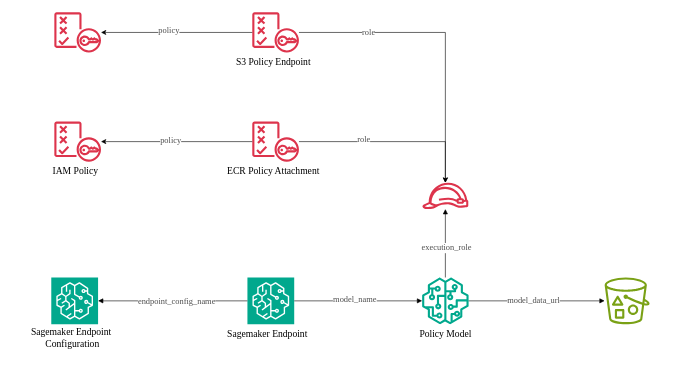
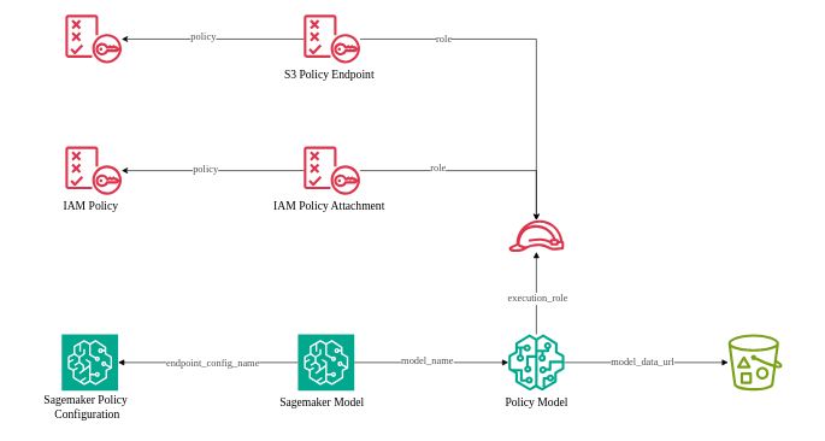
  <mxCell id="0" />
  <mxCell id="1" parent="0" />
  <mxCell id="2" value="" style="group;fontFamily=Verdana;" vertex="1" connectable="0" parent="1"><mxGeometry x="370" y="462" width="170" height="108" as="geometry" /></mxCell>
  <mxCell id="3" value="" style="sketch=0;points=[[0,0,0],[0.25,0,0],[0.5,0,0],[0.75,0,0],[1,0,0],[0,1,0],[0.25,1,0],[0.5,1,0],[0.75,1,0],[1,1,0],[0,0.25,0],[0,0.5,0],[0,0.75,0],[1,0.25,0],[1,0.5,0],[1,0.75,0]];outlineConnect=0;fontColor=#232F3E;fillColor=#01A88D;strokeColor=#ffffff;dashed=0;verticalLabelPosition=bottom;verticalAlign=top;align=center;html=1;fontSize=12;fontStyle=0;aspect=fixed;shape=mxgraph.aws4.resourceIcon;resIcon=mxgraph.aws4.sagemaker;rounded=1;fontFamily=Verdana;" vertex="1" parent="2"><mxGeometry x="42" width="78" height="78" as="geometry" /></mxCell>
- <mxCell id="4" value="Sagemaker Endpoint" style="text;html=1;align=center;verticalAlign=middle;resizable=0;points=[];autosize=1;strokeColor=none;fillColor=none;fontSize=16;fontFamily=Verdana;" vertex="1" parent="2"><mxGeometry x="-20" y="78" width="190" height="30" as="geometry" /></mxCell>
+ <mxCell id="4" value="Sagemaker Model" style="text;html=1;align=center;verticalAlign=middle;resizable=0;points=[];autosize=1;strokeColor=none;fillColor=none;fontSize=16;fontFamily=Verdana;" vertex="1" parent="2"><mxGeometry x="-20" y="78" width="190" height="30" as="geometry" /></mxCell>
  <mxCell id="5" value="" style="group;fontFamily=Verdana;" vertex="1" connectable="0" parent="1"><mxGeometry x="667" y="462" width="160" height="108" as="geometry" /></mxCell>
  <mxCell id="6" value="Policy Model" style="text;html=1;align=center;verticalAlign=middle;resizable=0;points=[];autosize=1;strokeColor=none;fillColor=none;fontSize=16;fontFamily=Verdana;" vertex="1" parent="5"><mxGeometry x="-10" y="78" width="170" height="30" as="geometry" /></mxCell>
  <mxCell id="7" value="" style="outlineConnect=0;fontColor=#232F3E;gradientColor=none;fillColor=#01A88D;strokeColor=none;dashed=0;verticalLabelPosition=bottom;verticalAlign=top;align=center;html=1;fontSize=12;fontStyle=0;aspect=fixed;pointerEvents=1;shape=mxgraph.aws4.sagemaker_model;fontFamily=Verdana;" vertex="1" parent="5"><mxGeometry x="36" width="78" height="78" as="geometry" /></mxCell>
  <mxCell id="8" style="edgeStyle=orthogonalEdgeStyle;rounded=0;orthogonalLoop=1;jettySize=auto;html=1;strokeWidth=1;endArrow=block;endFill=1;fontFamily=Verdana;" edge="1" parent="1" source="3" target="7"><mxGeometry relative="1" as="geometry" /></mxCell>
  <mxCell id="9" value="&lt;span style=&quot;color: rgb(77, 77, 77); font-size: 14px;&quot;&gt;model_name&lt;/span&gt;" style="edgeLabel;html=1;align=center;verticalAlign=middle;resizable=0;points=[];fontFamily=Verdana;" vertex="1" connectable="0" parent="8"><mxGeometry x="-0.194" y="2" relative="1" as="geometry"><mxPoint x="14" as="offset" /></mxGeometry></mxCell>
  <mxCell id="10" value="" style="group;fontFamily=Verdana;" vertex="1" connectable="0" parent="1"><mxGeometry x="970" y="462" width="150" height="108" as="geometry" /></mxCell>
  <mxCell id="11" value="" style="sketch=0;outlineConnect=0;fontColor=#232F3E;gradientColor=none;fillColor=#7AA116;strokeColor=none;dashed=0;verticalLabelPosition=bottom;verticalAlign=top;align=center;html=1;fontSize=12;fontStyle=0;aspect=fixed;pointerEvents=1;shape=mxgraph.aws4.bucket_with_objects;fontFamily=Verdana;" vertex="1" parent="10"><mxGeometry x="37.5" width="75" height="78" as="geometry" /></mxCell>
  <mxCell id="12" style="edgeStyle=orthogonalEdgeStyle;rounded=0;orthogonalLoop=1;jettySize=auto;html=1;endArrow=block;endFill=1;fontFamily=Verdana;" edge="1" parent="1" source="7" target="11"><mxGeometry relative="1" as="geometry" /></mxCell>
  <mxCell id="13" value="&lt;span style=&quot;color: rgb(77, 77, 77); font-size: 14px;&quot;&gt;model_data_url&lt;/span&gt;" style="edgeLabel;html=1;align=center;verticalAlign=middle;resizable=0;points=[];fontFamily=Verdana;" vertex="1" connectable="0" parent="12"><mxGeometry x="-0.144" y="1" relative="1" as="geometry"><mxPoint x="11" as="offset" /></mxGeometry></mxCell>
  <mxCell id="14" value="" style="group;rounded=0;fontFamily=Verdana;" vertex="1" connectable="0" parent="1"><mxGeometry x="699" y="304" width="90" height="78" as="geometry" /></mxCell>
  <mxCell id="15" value="" style="sketch=0;outlineConnect=0;fontColor=#232F3E;gradientColor=none;fillColor=#DD344C;strokeColor=none;dashed=0;verticalLabelPosition=bottom;verticalAlign=top;align=center;html=1;fontSize=12;fontStyle=0;aspect=fixed;pointerEvents=1;shape=mxgraph.aws4.role;fontFamily=Verdana;" vertex="1" parent="14"><mxGeometry x="4" width="78" height="44" as="geometry" /></mxCell>
  <mxCell id="16" value="" style="group;fontFamily=Verdana;" vertex="1" connectable="0" parent="1"><mxGeometry x="50" y="202" width="150" height="97" as="geometry" /></mxCell>
  <mxCell id="17" value="IAM Policy" style="text;html=1;align=center;verticalAlign=middle;resizable=0;points=[];autosize=1;strokeColor=none;fillColor=none;fontSize=16;fontFamily=Verdana;" vertex="1" parent="16"><mxGeometry x="20" y="67" width="110" height="30" as="geometry" /></mxCell>
  <mxCell id="18" value="" style="sketch=0;outlineConnect=0;fontColor=#232F3E;gradientColor=none;fillColor=#DD344C;strokeColor=none;dashed=0;verticalLabelPosition=bottom;verticalAlign=top;align=center;html=1;fontSize=12;fontStyle=0;aspect=fixed;pointerEvents=1;shape=mxgraph.aws4.policy;fontFamily=Verdana;" vertex="1" parent="16"><mxGeometry x="40" width="78" height="67" as="geometry" /></mxCell>
  <mxCell id="19" style="edgeStyle=orthogonalEdgeStyle;rounded=0;orthogonalLoop=1;jettySize=auto;html=1;endArrow=block;endFill=1;fontFamily=Verdana;" edge="1" parent="1" source="7" target="15"><mxGeometry relative="1" as="geometry" /></mxCell>
  <mxCell id="20" value="&lt;span style=&quot;color: rgb(77, 77, 77); font-size: 14px;&quot;&gt;execution_role&lt;/span&gt;" style="edgeLabel;html=1;align=center;verticalAlign=middle;resizable=0;points=[];fontFamily=Verdana;" vertex="1" connectable="0" parent="19"><mxGeometry x="0.149" y="-1" relative="1" as="geometry"><mxPoint y="15" as="offset" /></mxGeometry></mxCell>
  <mxCell id="21" value="" style="group;fontFamily=Verdana;" vertex="1" connectable="0" parent="1"><mxGeometry x="30" y="462" width="190" height="126" as="geometry" /></mxCell>
  <mxCell id="22" value="" style="sketch=0;points=[[0,0,0],[0.25,0,0],[0.5,0,0],[0.75,0,0],[1,0,0],[0,1,0],[0.25,1,0],[0.5,1,0],[0.75,1,0],[1,1,0],[0,0.25,0],[0,0.5,0],[0,0.75,0],[1,0.25,0],[1,0.5,0],[1,0.75,0]];outlineConnect=0;fontColor=#232F3E;fillColor=#01A88D;strokeColor=#ffffff;dashed=0;verticalLabelPosition=bottom;verticalAlign=top;align=center;html=1;fontSize=12;fontStyle=0;aspect=fixed;shape=mxgraph.aws4.resourceIcon;resIcon=mxgraph.aws4.sagemaker;rounded=1;fontFamily=Verdana;" vertex="1" parent="21"><mxGeometry x="55" width="78" height="78" as="geometry" /></mxCell>
- <mxCell id="23" value="&lt;font&gt;Sagemaker Endpoint&amp;nbsp;&lt;/font&gt;&lt;div&gt;&lt;font&gt;Configuration&lt;/font&gt;&lt;/div&gt;" style="text;html=1;align=center;verticalAlign=middle;resizable=0;points=[];autosize=1;strokeColor=none;fillColor=none;fontSize=16;fontFamily=Verdana;" vertex="1" parent="21"><mxGeometry x="-10" y="76" width="200" height="50" as="geometry" /></mxCell>
+ <mxCell id="23" value="&lt;font&gt;Sagemaker Policy&amp;nbsp;&lt;/font&gt;&lt;div&gt;&lt;font&gt;Configuration&lt;/font&gt;&lt;/div&gt;" style="text;html=1;align=center;verticalAlign=middle;resizable=0;points=[];autosize=1;strokeColor=none;fillColor=none;fontSize=16;fontFamily=Verdana;" vertex="1" parent="21"><mxGeometry x="-10" y="76" width="200" height="50" as="geometry" /></mxCell>
  <mxCell id="24" style="edgeStyle=orthogonalEdgeStyle;rounded=0;orthogonalLoop=1;jettySize=auto;html=1;endArrow=block;endFill=1;fontFamily=Verdana;" edge="1" parent="1" source="3" target="22"><mxGeometry relative="1" as="geometry" /></mxCell>
  <mxCell id="25" value="&lt;font color=&quot;#4d4d4d&quot;&gt;&lt;span style=&quot;font-size: 14px;&quot;&gt;endpoint_config_name&lt;/span&gt;&lt;/font&gt;" style="edgeLabel;html=1;align=center;verticalAlign=middle;resizable=0;points=[];fontFamily=Verdana;" vertex="1" connectable="0" parent="24"><mxGeometry x="-0.048" relative="1" as="geometry"><mxPoint as="offset" /></mxGeometry></mxCell>
  <mxCell id="26" value="" style="group" vertex="1" connectable="0" parent="1"><mxGeometry x="350" y="202" width="210" height="97" as="geometry" /></mxCell>
- <mxCell id="27" value="ECR Policy Attachment" style="text;html=1;align=center;verticalAlign=middle;resizable=0;points=[];autosize=1;strokeColor=none;fillColor=none;fontSize=16;fontFamily=Verdana;" vertex="1" parent="26"><mxGeometry y="67" width="210" height="30" as="geometry" /></mxCell>
+ <mxCell id="27" value="IAM Policy Attachment" style="text;html=1;align=center;verticalAlign=middle;resizable=0;points=[];autosize=1;strokeColor=none;fillColor=none;fontSize=16;fontFamily=Verdana;" vertex="1" parent="26"><mxGeometry y="67" width="210" height="30" as="geometry" /></mxCell>
  <mxCell id="28" value="" style="sketch=0;outlineConnect=0;fontColor=#232F3E;gradientColor=none;fillColor=#DD344C;strokeColor=none;dashed=0;verticalLabelPosition=bottom;verticalAlign=top;align=center;html=1;fontSize=12;fontStyle=0;aspect=fixed;pointerEvents=1;shape=mxgraph.aws4.policy;fontFamily=Verdana;" vertex="1" parent="26"><mxGeometry x="70" width="78" height="67" as="geometry" /></mxCell>
  <mxCell id="29" value="" style="group" vertex="1" connectable="0" parent="1"><mxGeometry x="350" y="20" width="210" height="97" as="geometry" /></mxCell>
  <mxCell id="30" value="S3 Policy Endpoint" style="text;html=1;align=center;verticalAlign=middle;resizable=0;points=[];autosize=1;strokeColor=none;fillColor=none;fontSize=16;fontFamily=Verdana;" vertex="1" parent="29"><mxGeometry x="10" y="67" width="190" height="30" as="geometry" /></mxCell>
  <mxCell id="31" value="" style="sketch=0;outlineConnect=0;fontColor=#232F3E;gradientColor=none;fillColor=#DD344C;strokeColor=none;dashed=0;verticalLabelPosition=bottom;verticalAlign=top;align=center;html=1;fontSize=12;fontStyle=0;aspect=fixed;pointerEvents=1;shape=mxgraph.aws4.policy;fontFamily=Verdana;" vertex="1" parent="29"><mxGeometry x="70" width="78" height="67" as="geometry" /></mxCell>
  <mxCell id="32" style="rounded=0;orthogonalLoop=1;jettySize=auto;html=1;flowAnimation=0;elbow=vertical;edgeStyle=orthogonalEdgeStyle;" edge="1" parent="1" source="31" target="15"><mxGeometry relative="1" as="geometry" /></mxCell>
  <mxCell id="33" value="&lt;span style=&quot;color: rgb(77, 77, 77); font-family: Verdana; font-size: 14px;&quot;&gt;role&lt;/span&gt;" style="edgeLabel;html=1;align=center;verticalAlign=middle;resizable=0;points=[];" vertex="1" connectable="0" parent="32"><mxGeometry x="-0.531" relative="1" as="geometry"><mxPoint as="offset" /></mxGeometry></mxCell>
  <mxCell id="34" value="" style="group;fontFamily=Verdana;" vertex="1" connectable="0" parent="1"><mxGeometry x="50" y="20" width="150" height="97" as="geometry" /></mxCell>
  <mxCell id="35" value="" style="sketch=0;outlineConnect=0;fontColor=#232F3E;gradientColor=none;fillColor=#DD344C;strokeColor=none;dashed=0;verticalLabelPosition=bottom;verticalAlign=top;align=center;html=1;fontSize=12;fontStyle=0;aspect=fixed;pointerEvents=1;shape=mxgraph.aws4.policy;fontFamily=Verdana;" vertex="1" parent="34"><mxGeometry x="40" width="78" height="67" as="geometry" /></mxCell>
  <mxCell id="36" style="edgeStyle=orthogonalEdgeStyle;rounded=0;orthogonalLoop=1;jettySize=auto;html=1;" edge="1" parent="1" source="31" target="35"><mxGeometry relative="1" as="geometry" /></mxCell>
  <mxCell id="37" value="&lt;span style=&quot;color: rgb(77, 77, 77); font-family: Verdana; font-size: 14px;&quot;&gt;policy&lt;/span&gt;" style="edgeLabel;html=1;align=center;verticalAlign=middle;resizable=0;points=[];" vertex="1" connectable="0" parent="36"><mxGeometry x="0.114" y="-3" relative="1" as="geometry"><mxPoint as="offset" /></mxGeometry></mxCell>
  <mxCell id="38" style="edgeStyle=orthogonalEdgeStyle;rounded=0;orthogonalLoop=1;jettySize=auto;html=1;" edge="1" parent="1" source="28" target="15"><mxGeometry relative="1" as="geometry" /></mxCell>
  <mxCell id="39" value="&lt;font face=&quot;Verdana&quot; color=&quot;#4d4d4d&quot;&gt;&lt;span style=&quot;font-size: 14px;&quot;&gt;role&lt;/span&gt;&lt;/font&gt;" style="edgeLabel;html=1;align=center;verticalAlign=middle;resizable=0;points=[];" vertex="1" connectable="0" parent="38"><mxGeometry x="-0.311" y="3" relative="1" as="geometry"><mxPoint as="offset" /></mxGeometry></mxCell>
  <mxCell id="40" style="edgeStyle=orthogonalEdgeStyle;rounded=0;orthogonalLoop=1;jettySize=auto;html=1;" edge="1" parent="1" source="28" target="18"><mxGeometry relative="1" as="geometry" /></mxCell>
  <mxCell id="41" value="&lt;font face=&quot;Verdana&quot; color=&quot;#4d4d4d&quot;&gt;&lt;span style=&quot;font-size: 14px;&quot;&gt;policy&lt;/span&gt;&lt;/font&gt;" style="edgeLabel;html=1;align=center;verticalAlign=middle;resizable=0;points=[];" vertex="1" connectable="0" parent="40"><mxGeometry x="0.09" y="-1" relative="1" as="geometry"><mxPoint as="offset" /></mxGeometry></mxCell>
